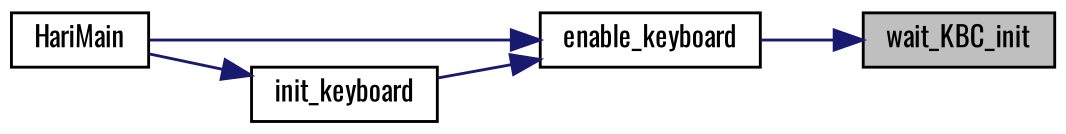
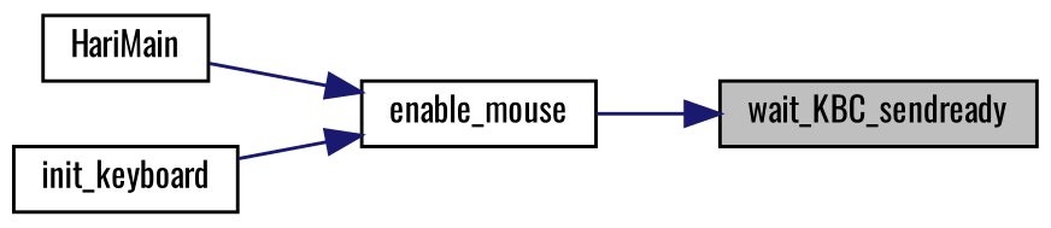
  digraph {
    fontname=Oswald
    rankdir=RL
    node [color=black fillcolor=white fontname=Oswald fontsize=10 shape=record style=filled]
    edge [color=midnightblue dir=back fontname=Oswald fontsize=10 labelfontname=Helvetica labelfontsize=10 style=solid]
-   n1 [fillcolor=grey75 fontcolor=black height=0.2 label=wait_KBC_init width=0.4]
-   n2 [height=0.2 label=enable_keyboard width=0.4]
+   n1 [fillcolor=grey75 fontcolor=black height=0.2 label=wait_KBC_sendready width=0.4]
+   n2 [height=0.2 label=enable_mouse width=0.4]
    n3 [height=0.2 label=HariMain width=0.4]
    n4 [height=0.2 label=init_keyboard width=0.4]
    n1 -> n2
    n2 -> n3
    n2 -> n4
-   n4 -> n3
  }
